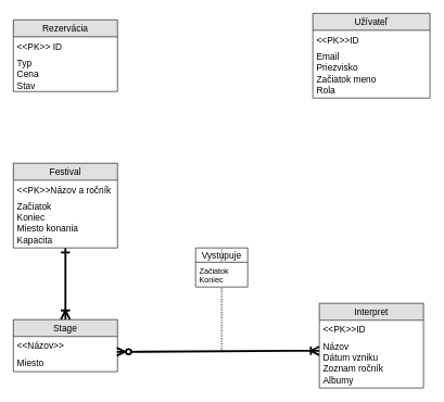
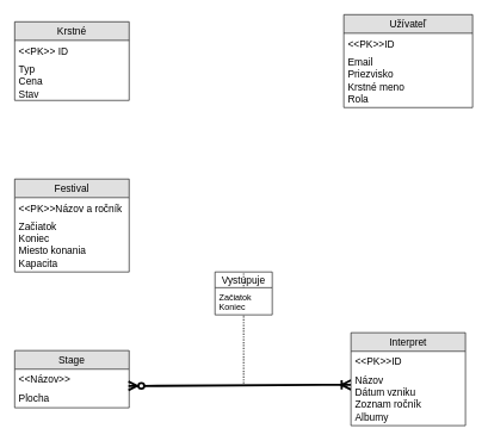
  <mxCell id="0" />
  <mxCell id="1" parent="0" />
- <mxCell id="2" style="orthogonalLoop=1;jettySize=auto;html=1;exitX=0.5;exitY=0;exitDx=0;exitDy=0;startArrow=ERoneToMany;startSize=10;endArrow=ERone;endSize=10;strokeWidth=3;fontSize=12;endFill=0;" parent="1" source="4" target="18" edge="1"><mxGeometry relative="1" as="geometry" /></mxCell>
  <mxCell id="3" style="rounded=0;orthogonalLoop=1;jettySize=auto;html=1;startSize=8;endArrow=none;endFill=0;endSize=9;strokeWidth=2;fontSize=14;dashed=1;dashPattern=1 1;strokeColor=#4D4D4D;entryX=0.5;entryY=0;entryDx=0;entryDy=0;" parent="1" edge="1" target="14"><mxGeometry relative="1" as="geometry"><mxPoint x="420" y="496" as="targetPoint" /><mxPoint x="340" y="540" as="sourcePoint" /></mxGeometry></mxCell>
  <mxCell id="4" value="Stage" style="swimlane;fontStyle=0;childLayout=stackLayout;horizontal=1;startSize=26;fillColor=#e0e0e0;horizontalStack=0;resizeParent=1;resizeParentMax=0;resizeLast=0;collapsible=1;marginBottom=0;swimlaneFillColor=#ffffff;align=center;fontSize=14;" parent="1" vertex="1"><mxGeometry x="20" y="490" width="160" height="80" as="geometry" /></mxCell>
  <mxCell id="5" value="&lt;&lt;Názov&gt;&gt;" style="text;strokeColor=none;fillColor=none;spacingLeft=4;spacingRight=4;overflow=hidden;rotatable=0;points=[[0,0.5],[1,0.5]];portConstraint=eastwest;fontSize=14;" parent="4" vertex="1"><mxGeometry y="26" width="160" height="26" as="geometry" /></mxCell>
- <mxCell id="6" value="Miesto" style="text;strokeColor=none;fillColor=none;spacingLeft=4;spacingRight=4;overflow=hidden;rotatable=0;points=[[0,0.5],[1,0.5]];portConstraint=eastwest;fontSize=14;" parent="4" vertex="1"><mxGeometry y="52" width="160" height="28" as="geometry" /></mxCell>
+ <mxCell id="6" value="Plocha" style="text;strokeColor=none;fillColor=none;spacingLeft=4;spacingRight=4;overflow=hidden;rotatable=0;points=[[0,0.5],[1,0.5]];portConstraint=eastwest;fontSize=14;" parent="4" vertex="1"><mxGeometry y="52" width="160" height="28" as="geometry" /></mxCell>
  <mxCell id="7" value="" style="edgeStyle=entityRelationEdgeStyle;fontSize=12;html=1;endArrow=ERoneToMany;startArrow=ERzeroToMany;strokeWidth=3;endSize=9;startSize=8;exitX=0.994;exitY=-0.092;exitDx=0;exitDy=0;exitPerimeter=0;" edge="1" parent="1" source="6"><mxGeometry width="100" height="100" relative="1" as="geometry"><mxPoint x="179.04" y="537.584" as="sourcePoint" /><mxPoint x="490" y="538" as="targetPoint" /></mxGeometry></mxCell>
- <mxCell id="8" value="Rezervácia" style="swimlane;fontStyle=0;childLayout=stackLayout;horizontal=1;startSize=26;fillColor=#e0e0e0;horizontalStack=0;resizeParent=1;resizeParentMax=0;resizeLast=0;collapsible=1;marginBottom=0;swimlaneFillColor=#ffffff;align=center;fontSize=14;" parent="1" vertex="1"><mxGeometry x="20" y="30" width="160" height="110" as="geometry" /></mxCell>
+ <mxCell id="8" value="Krstné" style="swimlane;fontStyle=0;childLayout=stackLayout;horizontal=1;startSize=26;fillColor=#e0e0e0;horizontalStack=0;resizeParent=1;resizeParentMax=0;resizeLast=0;collapsible=1;marginBottom=0;swimlaneFillColor=#ffffff;align=center;fontSize=14;" parent="1" vertex="1"><mxGeometry x="20" y="30" width="160" height="110" as="geometry" /></mxCell>
  <mxCell id="9" value="&lt;&lt;PK&gt;&gt; ID" style="text;strokeColor=none;fillColor=none;spacingLeft=4;spacingRight=4;overflow=hidden;rotatable=0;points=[[0,0.5],[1,0.5]];portConstraint=eastwest;fontSize=14;" parent="8" vertex="1"><mxGeometry y="26" width="160" height="26" as="geometry" /></mxCell>
  <mxCell id="10" value="Typ&#10;Cena&#10;Stav" style="text;strokeColor=none;fillColor=none;spacingLeft=4;spacingRight=4;overflow=hidden;rotatable=0;points=[[0,0.5],[1,0.5]];portConstraint=eastwest;fontSize=14;" parent="8" vertex="1"><mxGeometry y="52" width="160" height="58" as="geometry" /></mxCell>
  <mxCell id="11" value="Užívateľ" style="swimlane;fontStyle=0;childLayout=stackLayout;horizontal=1;startSize=26;fillColor=#e0e0e0;horizontalStack=0;resizeParent=1;resizeParentMax=0;resizeLast=0;collapsible=1;marginBottom=0;swimlaneFillColor=#ffffff;align=center;fontSize=14;" parent="1" vertex="1"><mxGeometry x="480" y="20" width="180" height="130" as="geometry" /></mxCell>
  <mxCell id="12" value="&lt;&lt;PK&gt;&gt;ID" style="text;strokeColor=none;fillColor=none;spacingLeft=4;spacingRight=4;overflow=hidden;rotatable=0;points=[[0,0.5],[1,0.5]];portConstraint=eastwest;fontSize=14;" parent="11" vertex="1"><mxGeometry y="26" width="180" height="26" as="geometry" /></mxCell>
- <mxCell id="13" value="Email&#10;Priezvisko&#10;Začiatok meno&#10;Rola&#10;" style="text;strokeColor=none;fillColor=none;spacingLeft=4;spacingRight=4;overflow=hidden;rotatable=0;points=[[0,0.5],[1,0.5]];portConstraint=eastwest;fontSize=14;" parent="11" vertex="1"><mxGeometry y="52" width="180" height="78" as="geometry" /></mxCell>
+ <mxCell id="13" value="Email&#10;Priezvisko&#10;Krstné meno&#10;Rola&#10;" style="text;strokeColor=none;fillColor=none;spacingLeft=4;spacingRight=4;overflow=hidden;rotatable=0;points=[[0,0.5],[1,0.5]];portConstraint=eastwest;fontSize=14;" parent="11" vertex="1"><mxGeometry y="52" width="180" height="78" as="geometry" /></mxCell>
  <mxCell id="14" value="Vystupuje" style="swimlane;fontStyle=0;childLayout=stackLayout;horizontal=1;startSize=22;fillColor=none;horizontalStack=0;resizeParent=1;resizeParentMax=0;resizeLast=0;collapsible=1;marginBottom=0;swimlaneFillColor=#ffffff;align=center;fontSize=14;" parent="1" vertex="1"><mxGeometry x="300" y="380" width="80" height="60" as="geometry"><mxRectangle x="380" y="520" width="90" height="22" as="alternateBounds" /></mxGeometry></mxCell>
  <mxCell id="15" value="Začiatok&#10;Koniec" style="text;strokeColor=none;fillColor=none;spacingLeft=4;spacingRight=4;overflow=hidden;rotatable=0;points=[[0,0.5],[1,0.5]];portConstraint=eastwest;fontSize=12;" parent="14" vertex="1"><mxGeometry y="22" width="80" height="38" as="geometry" /></mxCell>
  <mxCell id="16" value="Festival" style="swimlane;fontStyle=0;childLayout=stackLayout;horizontal=1;startSize=26;fillColor=#e0e0e0;horizontalStack=0;resizeParent=1;resizeParentMax=0;resizeLast=0;collapsible=1;marginBottom=0;swimlaneFillColor=#ffffff;align=center;fontSize=14;" parent="1" vertex="1"><mxGeometry x="20" y="250" width="160" height="130" as="geometry" /></mxCell>
  <mxCell id="17" value="&lt;&lt;PK&gt;&gt;Názov a ročník" style="text;strokeColor=none;fillColor=none;spacingLeft=4;spacingRight=4;overflow=hidden;rotatable=0;points=[[0,0.5],[1,0.5]];portConstraint=eastwest;fontSize=14;" parent="16" vertex="1"><mxGeometry y="26" width="160" height="26" as="geometry" /></mxCell>
  <mxCell id="18" value="Začiatok&#10;Koniec&#10;Miesto konania&#10;Kapacita" style="text;strokeColor=none;fillColor=none;spacingLeft=4;spacingRight=4;overflow=hidden;rotatable=0;points=[[0,0.5],[1,0.5]];portConstraint=eastwest;fontSize=14;" parent="16" vertex="1"><mxGeometry y="52" width="160" height="78" as="geometry" /></mxCell>
  <mxCell id="19" value="Interpret" style="swimlane;fontStyle=0;childLayout=stackLayout;horizontal=1;startSize=26;fillColor=#e0e0e0;horizontalStack=0;resizeParent=1;resizeParentMax=0;resizeLast=0;collapsible=1;marginBottom=0;swimlaneFillColor=#ffffff;align=center;fontSize=14;" parent="1" vertex="1"><mxGeometry x="490" y="465" width="160" height="130" as="geometry" /></mxCell>
  <mxCell id="20" value="&lt;&lt;PK&gt;&gt;ID" style="text;strokeColor=none;fillColor=none;spacingLeft=4;spacingRight=4;overflow=hidden;rotatable=0;points=[[0,0.5],[1,0.5]];portConstraint=eastwest;fontSize=14;" parent="19" vertex="1"><mxGeometry y="26" width="160" height="26" as="geometry" /></mxCell>
  <mxCell id="21" value="Názov&#10;Dátum vzniku&#10;Zoznam ročník&#10;Albumy" style="text;strokeColor=none;fillColor=none;spacingLeft=4;spacingRight=4;overflow=hidden;rotatable=0;points=[[0,0.5],[1,0.5]];portConstraint=eastwest;fontSize=14;" parent="19" vertex="1"><mxGeometry y="52" width="160" height="78" as="geometry" /></mxCell>
